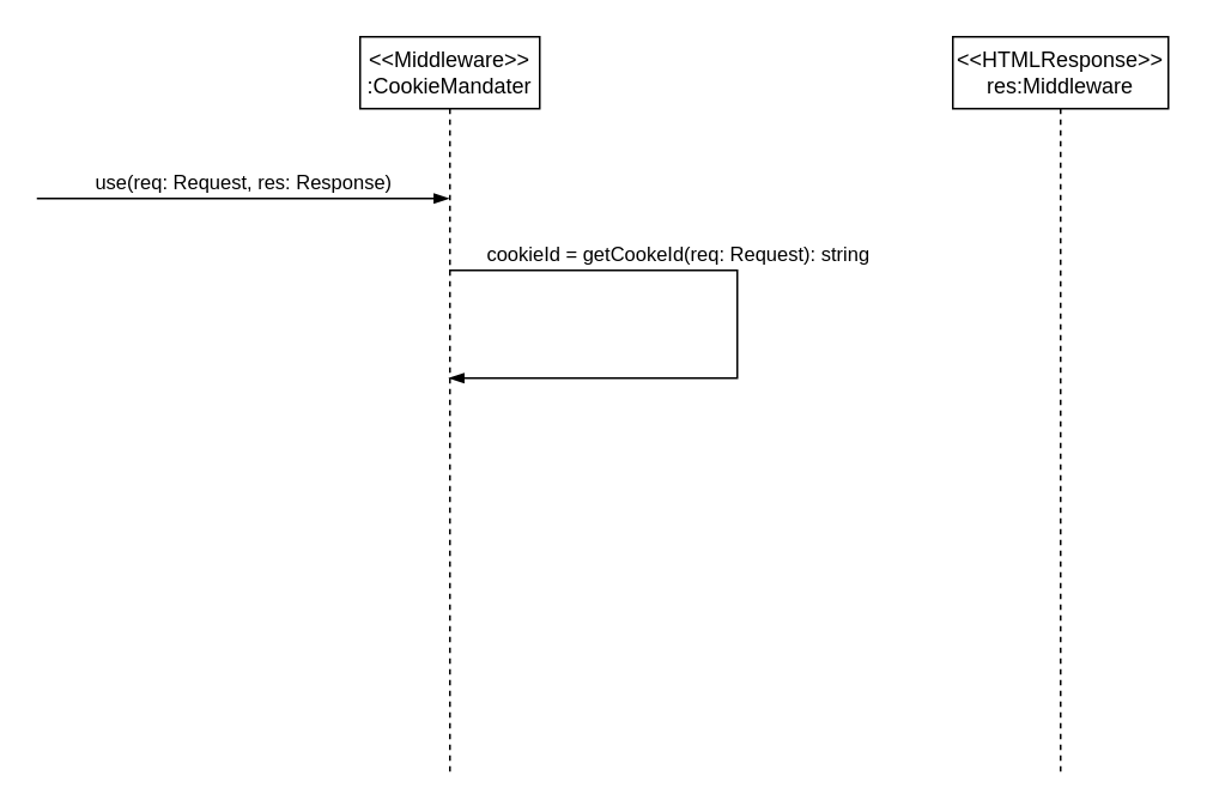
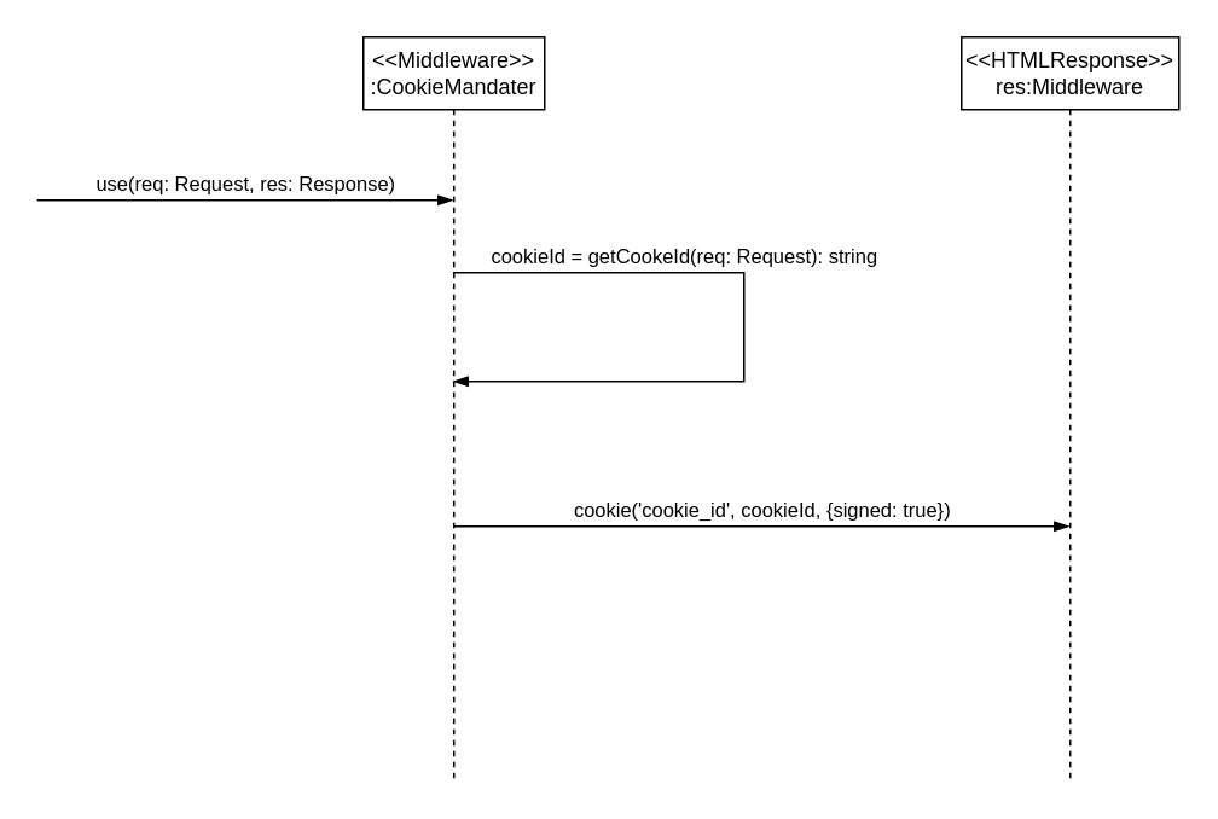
  <mxCell id="0" />
  <mxCell id="1" parent="0" />
  <mxCell id="2" value="&amp;lt;&amp;lt;Middleware&amp;gt;&amp;gt;&lt;br&gt;:CookieMandater" style="shape=umlLifeline;perimeter=lifelinePerimeter;whiteSpace=wrap;html=1;container=1;dropTarget=0;collapsible=0;recursiveResize=0;outlineConnect=0;portConstraint=eastwest;newEdgeStyle={&quot;edgeStyle&quot;:&quot;elbowEdgeStyle&quot;,&quot;elbow&quot;:&quot;vertical&quot;,&quot;curved&quot;:0,&quot;rounded&quot;:0};" parent="1" vertex="1"><mxGeometry x="200" y="20" width="100" height="410" as="geometry" /></mxCell>
  <mxCell id="3" value="use(req: Request, res: Response)" style="html=1;verticalAlign=bottom;labelBackgroundColor=none;endArrow=blockThin;endFill=1;rounded=0;" parent="1" target="2" edge="1"><mxGeometry width="160" relative="1" as="geometry"><mxPoint x="20" y="110" as="sourcePoint" /><mxPoint x="200" y="110" as="targetPoint" /></mxGeometry></mxCell>
  <mxCell id="4" value="cookieId = getCookeId(req: Request): string" style="html=1;verticalAlign=bottom;labelBackgroundColor=none;endArrow=blockThin;endFill=1;rounded=0;" parent="1" source="2" target="2" edge="1"><mxGeometry x="-0.332" width="160" relative="1" as="geometry"><mxPoint x="275" y="140" as="sourcePoint" /><mxPoint x="435" y="140" as="targetPoint" /><Array as="points"><mxPoint x="410" y="150" /><mxPoint x="410" y="210" /></Array><mxPoint as="offset" /></mxGeometry></mxCell>
  <mxCell id="5" value="&amp;lt;&amp;lt;HTMLResponse&amp;gt;&amp;gt;&lt;br&gt;res:Middleware" style="shape=umlLifeline;perimeter=lifelinePerimeter;whiteSpace=wrap;html=1;container=1;dropTarget=0;collapsible=0;recursiveResize=0;outlineConnect=0;portConstraint=eastwest;newEdgeStyle={&quot;edgeStyle&quot;:&quot;elbowEdgeStyle&quot;,&quot;elbow&quot;:&quot;vertical&quot;,&quot;curved&quot;:0,&quot;rounded&quot;:0};" parent="1" vertex="1"><mxGeometry x="530" y="20" width="120" height="410" as="geometry" /></mxCell>
+ <mxCell id="6" value="cookie('cookie_id', cookieId, {signed: true})" style="html=1;verticalAlign=bottom;labelBackgroundColor=none;endArrow=blockThin;endFill=1;rounded=0;" parent="1" source="2" target="5" edge="1"><mxGeometry width="160" relative="1" as="geometry"><mxPoint x="270" y="290" as="sourcePoint" /><mxPoint x="430" y="290" as="targetPoint" /><Array as="points"><mxPoint x="370" y="290" /></Array></mxGeometry></mxCell>
